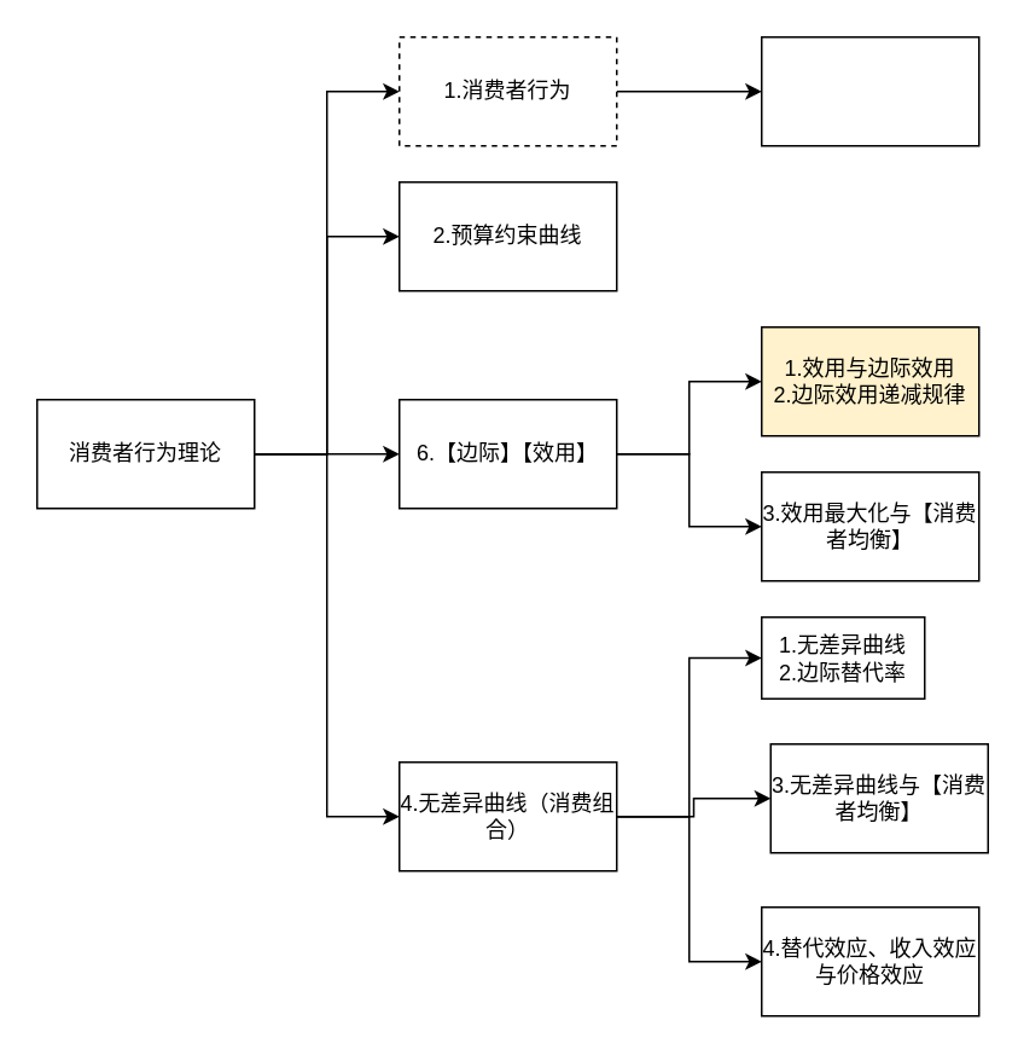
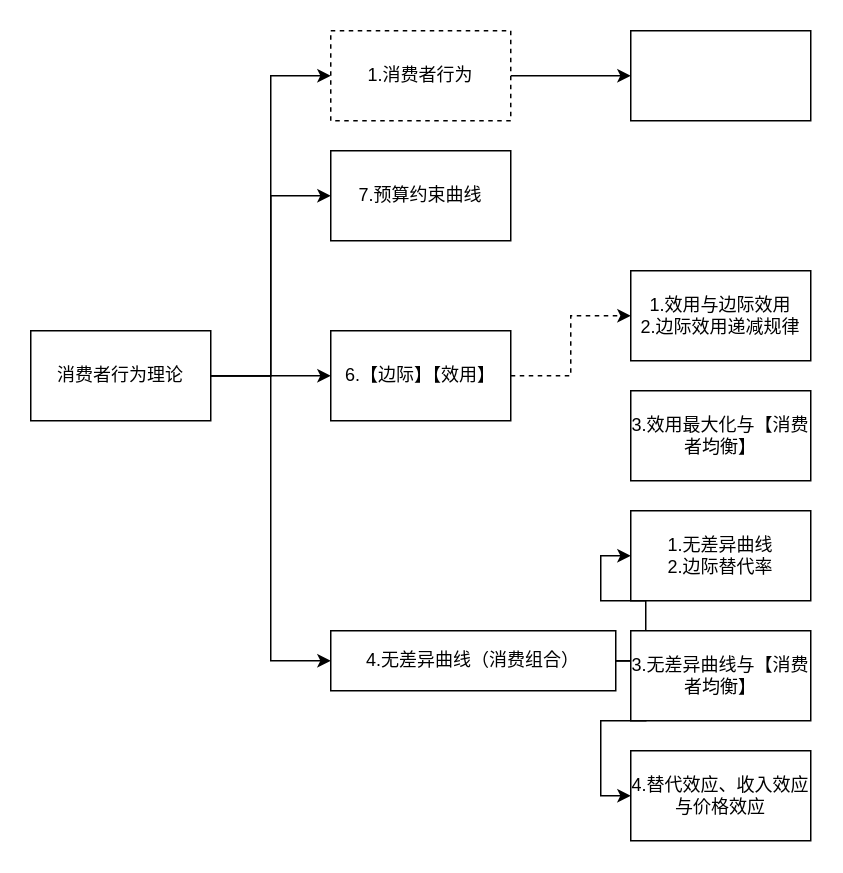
  <mxCell id="0" />
  <mxCell id="1" parent="0" />
  <mxCell id="2" value="" style="edgeStyle=orthogonalEdgeStyle;rounded=0;orthogonalLoop=1;jettySize=auto;html=1;entryX=0;entryY=0.5;entryDx=0;entryDy=0;" parent="1" source="6" target="8" edge="1"><mxGeometry relative="1" as="geometry" /></mxCell>
  <mxCell id="3" style="edgeStyle=orthogonalEdgeStyle;rounded=0;orthogonalLoop=1;jettySize=auto;html=1;entryX=0;entryY=0.5;entryDx=0;entryDy=0;" parent="1" source="6" target="13" edge="1"><mxGeometry relative="1" as="geometry" /></mxCell>
  <mxCell id="4" style="edgeStyle=orthogonalEdgeStyle;rounded=0;orthogonalLoop=1;jettySize=auto;html=1;entryX=0;entryY=0.5;entryDx=0;entryDy=0;" parent="1" source="6" target="16" edge="1"><mxGeometry relative="1" as="geometry" /></mxCell>
  <mxCell id="5" style="edgeStyle=orthogonalEdgeStyle;rounded=0;orthogonalLoop=1;jettySize=auto;html=1;entryX=0;entryY=0.5;entryDx=0;entryDy=0;" parent="1" source="6" target="12" edge="1"><mxGeometry relative="1" as="geometry" /></mxCell>
  <mxCell id="6" value="消费者行为理论" style="rounded=0;whiteSpace=wrap;html=1;" parent="1" vertex="1"><mxGeometry x="20" y="220" width="120" height="60" as="geometry" /></mxCell>
  <mxCell id="7" value="" style="edgeStyle=orthogonalEdgeStyle;rounded=0;orthogonalLoop=1;jettySize=auto;html=1;" parent="1" source="8" target="22" edge="1"><mxGeometry relative="1" as="geometry" /></mxCell>
  <mxCell id="8" value="1.消费者行为" style="rounded=0;whiteSpace=wrap;html=1;dashed=1;" parent="1" vertex="1"><mxGeometry x="220" y="20" width="120" height="60" as="geometry" /></mxCell>
  <mxCell id="9" value="" style="edgeStyle=orthogonalEdgeStyle;rounded=0;orthogonalLoop=1;jettySize=auto;html=1;entryX=0;entryY=0.5;entryDx=0;entryDy=0;" parent="1" source="12" target="19" edge="1"><mxGeometry relative="1" as="geometry" /></mxCell>
  <mxCell id="10" style="edgeStyle=orthogonalEdgeStyle;rounded=0;orthogonalLoop=1;jettySize=auto;html=1;entryX=0;entryY=0.5;entryDx=0;entryDy=0;" parent="1" source="12" target="21" edge="1"><mxGeometry relative="1" as="geometry" /></mxCell>
  <mxCell id="11" style="edgeStyle=orthogonalEdgeStyle;rounded=0;orthogonalLoop=1;jettySize=auto;html=1;entryX=0;entryY=0.5;entryDx=0;entryDy=0;" parent="1" source="12" target="20" edge="1"><mxGeometry relative="1" as="geometry" /></mxCell>
- <mxCell id="12" value="4.无差异曲线（消费组合）" style="rounded=0;whiteSpace=wrap;html=1;" parent="1" vertex="1"><mxGeometry x="220" y="420" width="120" height="60" as="geometry" /></mxCell>
- <mxCell id="13" value="2.预算约束曲线" style="rounded=0;whiteSpace=wrap;html=1;" parent="1" vertex="1"><mxGeometry x="220" y="100" width="120" height="60" as="geometry" /></mxCell>
- <mxCell id="14" value="" style="edgeStyle=orthogonalEdgeStyle;rounded=0;orthogonalLoop=1;jettySize=auto;html=1;entryX=0;entryY=0.5;entryDx=0;entryDy=0;" parent="1" source="16" target="17" edge="1"><mxGeometry relative="1" as="geometry" /></mxCell>
- <mxCell id="15" style="edgeStyle=orthogonalEdgeStyle;rounded=0;orthogonalLoop=1;jettySize=auto;html=1;entryX=0;entryY=0.5;entryDx=0;entryDy=0;" parent="1" source="16" target="18" edge="1"><mxGeometry relative="1" as="geometry" /></mxCell>
+ <mxCell id="12" value="4.无差异曲线（消费组合）" style="rounded=0;whiteSpace=wrap;html=1;" parent="1" vertex="1"><mxGeometry x="220" y="420" width="190" height="40" as="geometry" /></mxCell>
+ <mxCell id="13" value="7.预算约束曲线" style="rounded=0;whiteSpace=wrap;html=1;" parent="1" vertex="1"><mxGeometry x="220" y="100" width="120" height="60" as="geometry" /></mxCell>
+ <mxCell id="14" value="" style="edgeStyle=orthogonalEdgeStyle;rounded=0;orthogonalLoop=1;jettySize=auto;html=1;entryX=0;entryY=0.5;entryDx=0;entryDy=0;dashed=1;" parent="1" source="16" target="17" edge="1"><mxGeometry relative="1" as="geometry" /></mxCell>
  <mxCell id="16" value="6.【边际】【效用】" style="rounded=0;whiteSpace=wrap;html=1;" parent="1" vertex="1"><mxGeometry x="220" y="220" width="120" height="60" as="geometry" /></mxCell>
- <mxCell id="17" value="1.效用与边际效用&lt;br&gt;2.边际效用递减规律" style="rounded=0;whiteSpace=wrap;html=1;fillColor=#fff2cc;" parent="1" vertex="1"><mxGeometry x="420" y="180" width="120" height="60" as="geometry" /></mxCell>
+ <mxCell id="17" value="1.效用与边际效用&lt;br&gt;2.边际效用递减规律" style="rounded=0;whiteSpace=wrap;html=1;" parent="1" vertex="1"><mxGeometry x="420" y="180" width="120" height="60" as="geometry" /></mxCell>
  <mxCell id="18" value="3.效用最大化与【消费者均衡】" style="rounded=0;whiteSpace=wrap;html=1;" parent="1" vertex="1"><mxGeometry x="420" y="260" width="120" height="60" as="geometry" /></mxCell>
- <mxCell id="19" value="1.无差异曲线&lt;br&gt;2.边际替代率" style="rounded=0;whiteSpace=wrap;html=1;" parent="1" vertex="1"><mxGeometry x="420" y="340" width="90" height="45" as="geometry" /></mxCell>
+ <mxCell id="19" value="1.无差异曲线&lt;br&gt;2.边际替代率" style="rounded=0;whiteSpace=wrap;html=1;" parent="1" vertex="1"><mxGeometry x="420" y="340" width="120" height="60" as="geometry" /></mxCell>
  <mxCell id="20" value="4.替代效应、收入效应与价格效应" style="rounded=0;whiteSpace=wrap;html=1;" parent="1" vertex="1"><mxGeometry x="420" y="500" width="120" height="60" as="geometry" /></mxCell>
- <mxCell id="21" value="3.无差异曲线与【消费者均衡】" style="rounded=0;whiteSpace=wrap;html=1;" parent="1" vertex="1"><mxGeometry x="425" y="410" width="120" height="60" as="geometry" /></mxCell>
+ <mxCell id="21" value="3.无差异曲线与【消费者均衡】" style="rounded=0;whiteSpace=wrap;html=1;" parent="1" vertex="1"><mxGeometry x="420" y="420" width="120" height="60" as="geometry" /></mxCell>
  <mxCell id="22" value="" style="rounded=0;whiteSpace=wrap;html=1;" parent="1" vertex="1"><mxGeometry x="420" y="20" width="120" height="60" as="geometry" /></mxCell>
